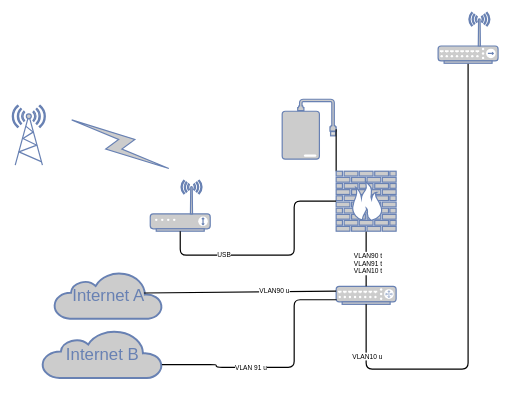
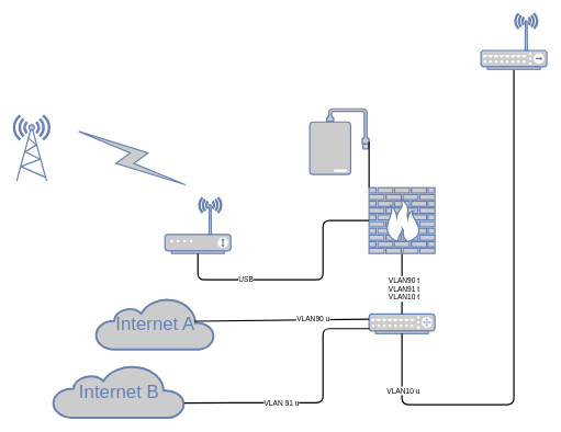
  <mxCell id="0" />
  <mxCell id="1" parent="0" />
  <mxCell id="2" value="" style="fontColor=#0066CC;verticalAlign=top;verticalLabelPosition=bottom;labelPosition=center;align=center;html=1;fillColor=#CCCCCC;strokeColor=#6881B3;gradientColor=none;gradientDirection=north;strokeWidth=2;shape=mxgraph.networks.router;rounded=0;shadow=0;comic=0;" parent="1" vertex="1"><mxGeometry x="560" y="477" width="100" height="30" as="geometry" /></mxCell>
  <mxCell id="3" style="edgeStyle=orthogonalEdgeStyle;html=1;labelBackgroundColor=none;endArrow=none;endFill=0;strokeWidth=2;fontFamily=Verdana;fontSize=15;fontColor=#036897;" parent="1" source="5" target="2" edge="1"><mxGeometry relative="1" as="geometry"><mxPoint x="440" y="25" as="targetPoint" /><Array as="points"><mxPoint x="780" y="615" /><mxPoint x="610" y="615" /></Array></mxGeometry></mxCell>
  <mxCell id="4" value="VLAN10 u" style="edgeLabel;html=1;align=center;verticalAlign=middle;resizable=0;points=[];" vertex="1" connectable="0" parent="3"><mxGeometry x="0.778" y="-1" relative="1" as="geometry"><mxPoint as="offset" /></mxGeometry></mxCell>
  <mxCell id="5" value="" style="fontColor=#0066CC;verticalAlign=top;verticalLabelPosition=bottom;labelPosition=center;align=center;html=1;fillColor=#CCCCCC;strokeColor=#6881B3;gradientColor=none;gradientDirection=north;strokeWidth=2;shape=mxgraph.networks.wireless_hub;rounded=0;shadow=0;comic=0;" parent="1" vertex="1"><mxGeometry x="730" y="20.002" width="100" height="85" as="geometry" /></mxCell>
- <mxCell id="6" value="Internet A" style="html=1;fillColor=#CCCCCC;strokeColor=#6881B3;gradientColor=none;gradientDirection=north;strokeWidth=2;shape=mxgraph.networks.cloud;fontColor=#6881B3;rounded=0;shadow=0;comic=0;align=center;fontSize=28;" parent="1" vertex="1"><mxGeometry x="90" y="453" width="180" height="78" as="geometry" /></mxCell>
+ <mxCell id="6" value="Internet A" style="html=1;fillColor=#CCCCCC;strokeColor=#6881B3;gradientColor=none;gradientDirection=north;strokeWidth=2;shape=mxgraph.networks.cloud;fontColor=#6881B3;rounded=0;shadow=0;comic=0;align=center;fontSize=28;" parent="1" vertex="1"><mxGeometry x="145" y="453" width="180" height="78" as="geometry" /></mxCell>
  <mxCell id="7" style="edgeStyle=none;html=1;labelBackgroundColor=none;endArrow=none;endFill=0;strokeWidth=2;fontFamily=Verdana;fontSize=28;fontColor=#6881B3;entryX=0.831;entryY=0.45;entryDx=0;entryDy=0;entryPerimeter=0;" parent="1" target="6" edge="1"><mxGeometry relative="1" as="geometry"><mxPoint x="560" y="485" as="sourcePoint" /></mxGeometry></mxCell>
  <mxCell id="8" value="VLAN90 u" style="edgeLabel;html=1;align=center;verticalAlign=middle;resizable=0;points=[];" vertex="1" connectable="0" parent="7"><mxGeometry x="-0.36" y="-1" relative="1" as="geometry"><mxPoint as="offset" /></mxGeometry></mxCell>
- <mxCell id="9" value="Internet B" style="html=1;fillColor=#CCCCCC;strokeColor=#6881B3;gradientColor=none;gradientDirection=north;strokeWidth=2;shape=mxgraph.networks.cloud;fontColor=#6881B3;rounded=0;shadow=0;comic=0;align=center;fontSize=28;" vertex="1" parent="1"><mxGeometry x="70" y="550" width="200" height="80" as="geometry" /></mxCell>
+ <mxCell id="9" value="Internet B" style="html=1;fillColor=#CCCCCC;strokeColor=#6881B3;gradientColor=none;gradientDirection=north;strokeWidth=2;shape=mxgraph.networks.cloud;fontColor=#6881B3;rounded=0;shadow=0;comic=0;align=center;fontSize=28;" vertex="1" parent="1"><mxGeometry x="80" y="555" width="200" height="80" as="geometry" /></mxCell>
  <mxCell id="10" style="edgeStyle=orthogonalEdgeStyle;html=1;labelBackgroundColor=none;endArrow=none;endFill=0;strokeWidth=2;fontFamily=Verdana;fontSize=15;fontColor=#036897;exitX=0.006;exitY=0.744;exitDx=0;exitDy=0;exitPerimeter=0;entryX=0.997;entryY=0.717;entryDx=0;entryDy=0;entryPerimeter=0;" edge="1" parent="1" source="2" target="9"><mxGeometry relative="1" as="geometry"><mxPoint x="240" y="695" as="targetPoint" /><Array as="points"><mxPoint x="490" y="499" /><mxPoint x="490" y="612" /><mxPoint x="360" y="612" /></Array><mxPoint x="520" y="455" as="sourcePoint" /></mxGeometry></mxCell>
  <mxCell id="11" value="VLAN 91 u" style="edgeLabel;html=1;align=center;verticalAlign=middle;resizable=0;points=[];" vertex="1" connectable="0" parent="10"><mxGeometry x="0.253" relative="1" as="geometry"><mxPoint as="offset" /></mxGeometry></mxCell>
  <mxCell id="12" value="" style="fontColor=#0066CC;verticalAlign=top;verticalLabelPosition=bottom;labelPosition=center;align=center;html=1;outlineConnect=0;fillColor=#CCCCCC;strokeColor=#6881B3;gradientColor=none;gradientDirection=north;strokeWidth=2;shape=mxgraph.networks.external_storage;" vertex="1" parent="1"><mxGeometry x="470" y="165" width="90" height="100" as="geometry" /></mxCell>
  <mxCell id="13" style="edgeStyle=none;html=1;labelBackgroundColor=none;endArrow=none;endFill=0;strokeWidth=2;fontFamily=Verdana;fontSize=28;fontColor=#6881B3;entryX=1;entryY=0.5;entryDx=0;entryDy=0;entryPerimeter=0;exitX=0;exitY=0;exitDx=0;exitDy=0;exitPerimeter=0;" edge="1" parent="1" source="16" target="12"><mxGeometry relative="1" as="geometry"><mxPoint x="565" y="295" as="sourcePoint" /><mxPoint x="184" y="496" as="targetPoint" /></mxGeometry></mxCell>
  <mxCell id="14" style="edgeStyle=none;html=1;labelBackgroundColor=none;endArrow=none;endFill=0;strokeWidth=2;fontFamily=Verdana;fontSize=28;fontColor=#6881B3;entryX=0.5;entryY=0;entryDx=0;entryDy=0;entryPerimeter=0;" edge="1" parent="1" target="2"><mxGeometry relative="1" as="geometry"><mxPoint x="610" y="385" as="sourcePoint" /><mxPoint x="184" y="496" as="targetPoint" /></mxGeometry></mxCell>
  <mxCell id="15" value="VLAN90 t&lt;br&gt;VLAN91 t&lt;br&gt;VLAN10 t" style="edgeLabel;html=1;align=center;verticalAlign=middle;resizable=0;points=[];" vertex="1" connectable="0" parent="14"><mxGeometry x="0.163" y="2" relative="1" as="geometry"><mxPoint as="offset" /></mxGeometry></mxCell>
  <mxCell id="16" value="" style="fontColor=#0066CC;verticalAlign=top;verticalLabelPosition=bottom;labelPosition=center;align=center;html=1;outlineConnect=0;fillColor=#CCCCCC;strokeColor=#6881B3;gradientColor=none;gradientDirection=north;strokeWidth=2;shape=mxgraph.networks.firewall;" vertex="1" parent="1"><mxGeometry x="560" y="285" width="100" height="100" as="geometry" /></mxCell>
  <mxCell id="17" value="" style="fontColor=#0066CC;verticalAlign=top;verticalLabelPosition=bottom;labelPosition=center;align=center;html=1;outlineConnect=0;fillColor=#CCCCCC;strokeColor=#6881B3;gradientColor=none;gradientDirection=north;strokeWidth=2;shape=mxgraph.networks.wireless_modem;" vertex="1" parent="1"><mxGeometry x="250" y="300" width="100" height="85" as="geometry" /></mxCell>
  <mxCell id="18" style="edgeStyle=orthogonalEdgeStyle;html=1;labelBackgroundColor=none;endArrow=none;endFill=0;strokeWidth=2;fontFamily=Verdana;fontSize=15;fontColor=#036897;" edge="1" parent="1" source="16" target="17"><mxGeometry relative="1" as="geometry"><mxPoint x="230" y="705" as="targetPoint" /><Array as="points"><mxPoint x="490" y="335" /><mxPoint x="490" y="425" /><mxPoint x="300" y="425" /></Array><mxPoint x="571" y="509" as="sourcePoint" /></mxGeometry></mxCell>
  <mxCell id="19" value="USB" style="edgeLabel;html=1;align=center;verticalAlign=middle;resizable=0;points=[];" vertex="1" connectable="0" parent="18"><mxGeometry x="0.428" y="-2" relative="1" as="geometry"><mxPoint as="offset" /></mxGeometry></mxCell>
  <mxCell id="20" value="" style="fontColor=#0066CC;verticalAlign=top;verticalLabelPosition=bottom;labelPosition=center;align=center;html=1;outlineConnect=0;fillColor=#CCCCCC;strokeColor=#6881B3;gradientColor=none;gradientDirection=north;strokeWidth=2;shape=mxgraph.networks.radio_tower;" vertex="1" parent="1"><mxGeometry x="20" y="175" width="55" height="100" as="geometry" /></mxCell>
  <mxCell id="21" value="" style="html=1;outlineConnect=0;fillColor=#CCCCCC;strokeColor=#6881B3;gradientColor=none;gradientDirection=north;strokeWidth=2;shape=mxgraph.networks.comm_link_edge;html=1;rounded=0;" edge="1" parent="1"><mxGeometry width="100" height="100" relative="1" as="geometry"><mxPoint x="110" y="195" as="sourcePoint" /><mxPoint x="290" y="285" as="targetPoint" /></mxGeometry></mxCell>
